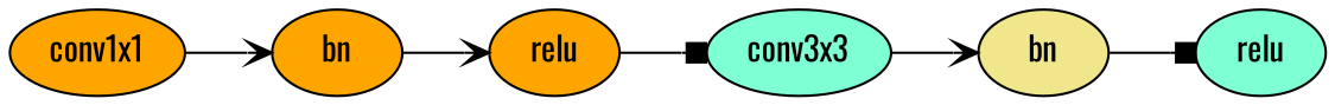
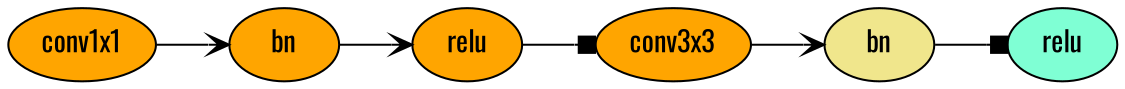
  digraph {
    rankdir=LR
    fontname=Oswald
    node [op_type=batch_norm style=filled fillcolor=orange fontname=Oswald]
    edge [arrowhead=vee fontname=Oswald]
    n1 [input=yes label=conv1x1 op_type=conv1x1]
    n2 [label=bn]
    n3 [label=relu op_type=relu]
-   n4 [label=conv3x3 op_type=conv3x3 fillcolor=aquamarine]
+   n4 [label=conv3x3 op_type=conv3x3]
    n5 [label=bn fillcolor=khaki]
    n6 [label=relu op_type=relu output=yes fillcolor=aquamarine]
    n1 -> n2
    n2 -> n3
    n3 -> n4 [arrowhead=box]
    n4 -> n5
    n5 -> n6 [arrowhead=box]
  }
